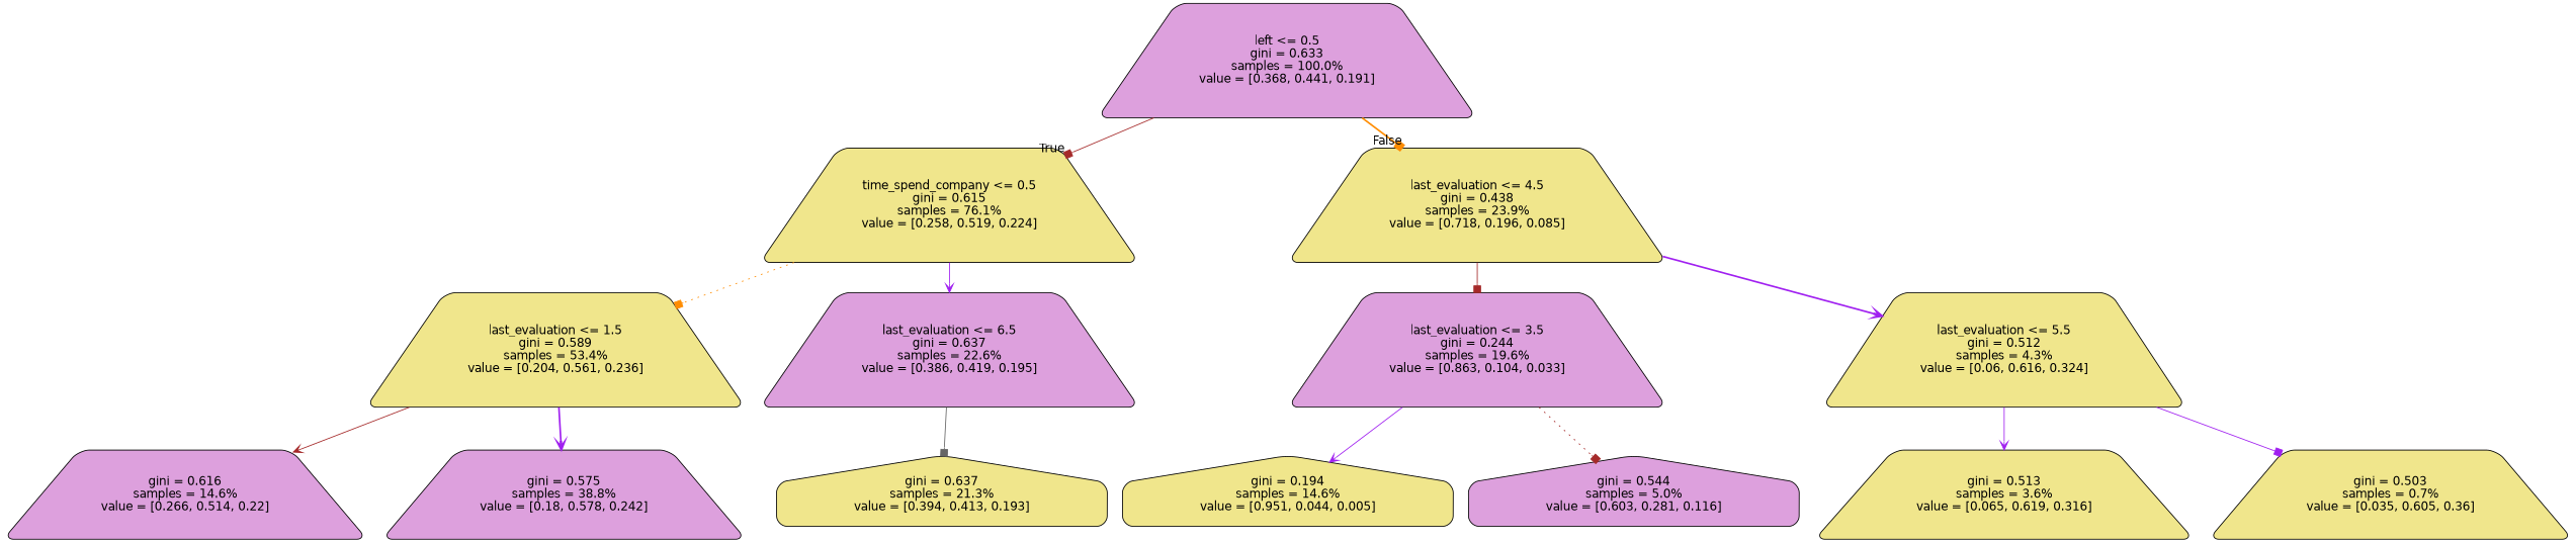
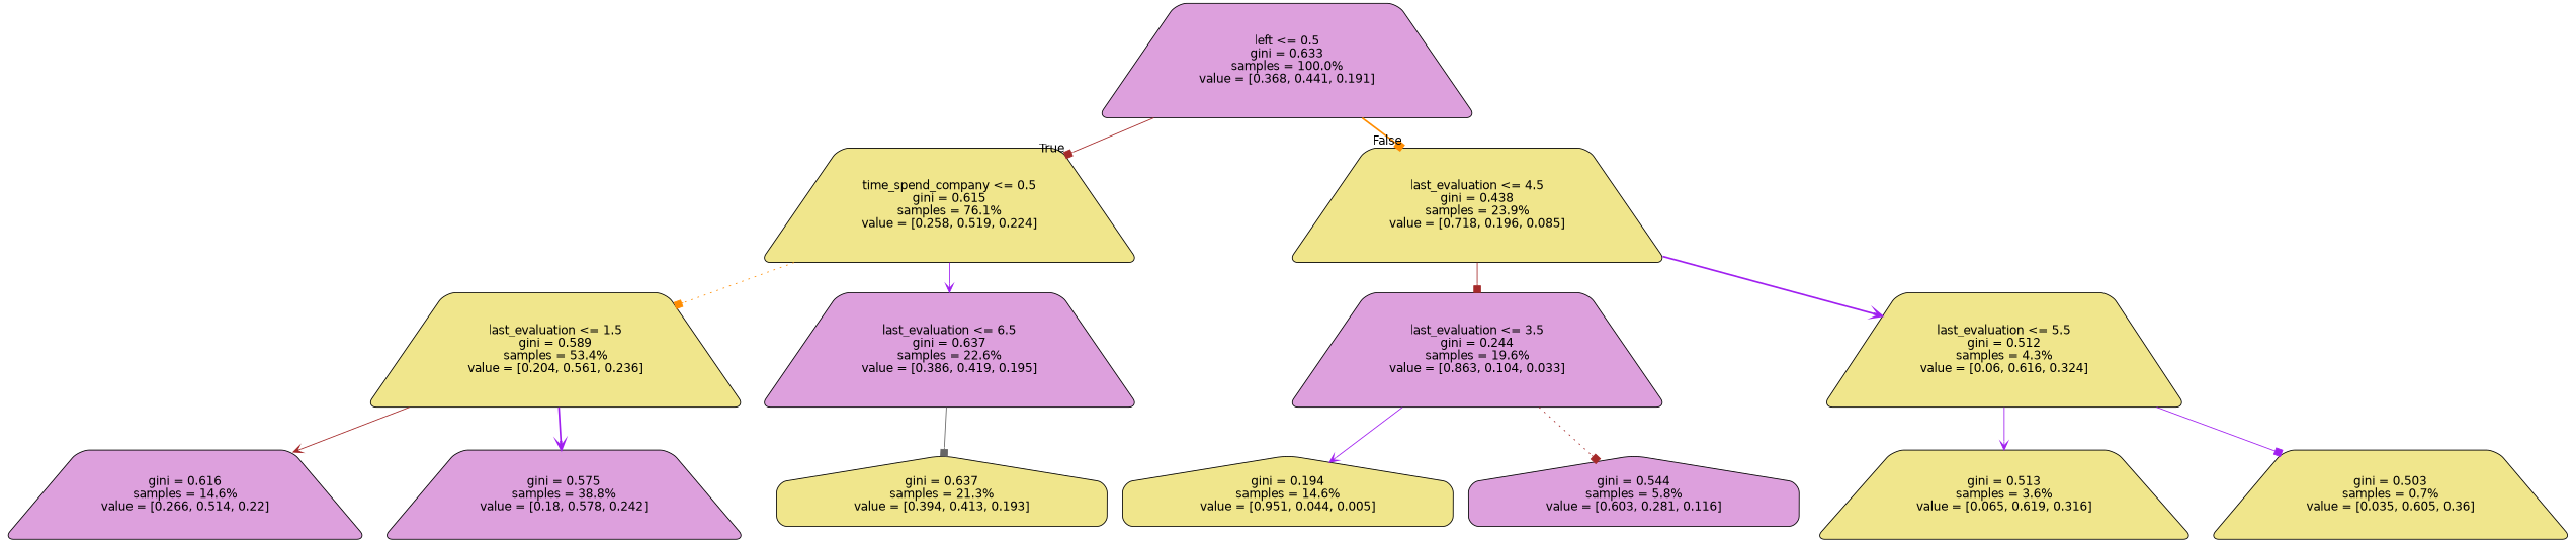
  digraph {
    ranksep=equally
    splines=polyline
    node [color=black fillcolor=khaki fontname=helvetica shape=trapezium style="rounded,filled"]
    edge [arrowhead=box color=purple fontname=helvetica style=solid]
    n1 [fillcolor=plum label="left <= 0.5\ngini = 0.633\nsamples = 100.0%\nvalue = [0.368, 0.441, 0.191]"]
    n2 [label="time_spend_company <= 0.5\ngini = 0.615\nsamples = 76.1%\nvalue = [0.258, 0.519, 0.224]"]
    n3 [label="last_evaluation <= 4.5\ngini = 0.438\nsamples = 23.9%\nvalue = [0.718, 0.196, 0.085]"]
    n4 [label="last_evaluation <= 1.5\ngini = 0.589\nsamples = 53.4%\nvalue = [0.204, 0.561, 0.236]"]
    n5 [fillcolor=plum label="last_evaluation <= 6.5\ngini = 0.637\nsamples = 22.6%\nvalue = [0.386, 0.419, 0.195]"]
    n6 [fillcolor=plum label="last_evaluation <= 3.5\ngini = 0.244\nsamples = 19.6%\nvalue = [0.863, 0.104, 0.033]"]
    n7 [label="last_evaluation <= 5.5\ngini = 0.512\nsamples = 4.3%\nvalue = [0.06, 0.616, 0.324]"]
    n8 [fillcolor=plum label="gini = 0.616\nsamples = 14.6%\nvalue = [0.266, 0.514, 0.22]"]
    n9 [fillcolor=plum label="gini = 0.575\nsamples = 38.8%\nvalue = [0.18, 0.578, 0.242]"]
    n10 [label="gini = 0.637\nsamples = 21.3%\nvalue = [0.394, 0.413, 0.193]" shape=house]
    n11 [label="gini = 0.194\nsamples = 14.6%\nvalue = [0.951, 0.044, 0.005]" shape=house]
-   n12 [fillcolor=plum label="gini = 0.544\nsamples = 5.0%\nvalue = [0.603, 0.281, 0.116]" shape=house]
+   n12 [fillcolor=plum label="gini = 0.544\nsamples = 5.8%\nvalue = [0.603, 0.281, 0.116]" shape=house]
    n13 [label="gini = 0.513\nsamples = 3.6%\nvalue = [0.065, 0.619, 0.316]"]
    n14 [label="gini = 0.503\nsamples = 0.7%\nvalue = [0.035, 0.605, 0.36]"]
    subgraph sub_1 {
      rank=same
      n1
    }
    subgraph sub_2 {
      rank=same
      n2
      n3
    }
    subgraph sub_3 {
      rank=same
      n4
      n5
      n6
      n7
    }
    subgraph sub_4 {
      rank=same
      n8
      n9
      n10
      n11
      n12
      n13
      n14
    }
    n1 -> n2 [color=brown headlabel=True labelangle=45 labeldistance=2.5]
    n1 -> n3 [color=darkorange headlabel=False labelangle=-45 labeldistance=2.5 style=bold]
    n2 -> n4 [color=darkorange style=dotted]
    n2 -> n5 [arrowhead=vee]
    n3 -> n6 [color=brown]
    n3 -> n7 [arrowhead=vee style=bold]
    n4 -> n8 [arrowhead=vee color=brown]
    n4 -> n9 [arrowhead=vee style=bold]
    n5 -> n10 [color=gray40]
    n6 -> n11 [arrowhead=vee]
    n6 -> n12 [color=brown style=dotted]
    n7 -> n13 [arrowhead=vee]
    n7 -> n14
  }
